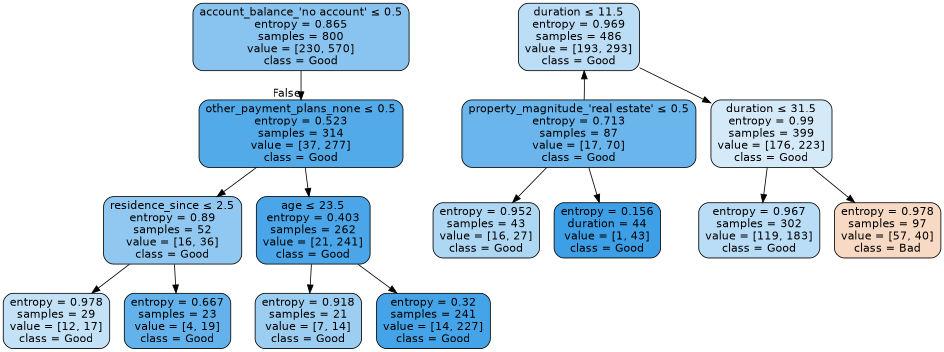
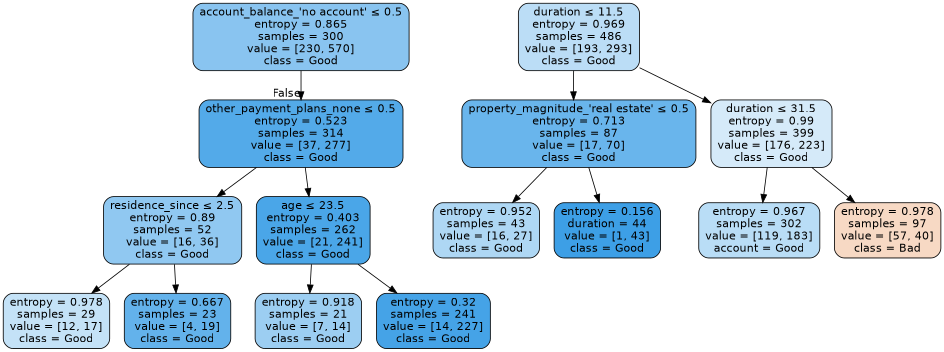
  digraph {
    node [color=black fontname=helvetica shape=box style="filled, rounded"]
    edge [fontname=helvetica]
-   n1 [fillcolor="#399de598" label=<account_balance_'no account' &le; 0.5<br/>entropy = 0.865<br/>samples = 800<br/>value = [230, 570]<br/>class = Good>]
+   n1 [fillcolor="#399de598" label=<account_balance_'no account' &le; 0.5<br/>entropy = 0.865<br/>samples = 300<br/>value = [230, 570]<br/>class = Good>]
    n2 [fillcolor="#399de5dd" label=<other_payment_plans_none &le; 0.5<br/>entropy = 0.523<br/>samples = 314<br/>value = [37, 277]<br/>class = Good>]
    n3 [fillcolor="#399de557" label=<duration &le; 11.5<br/>entropy = 0.969<br/>samples = 486<br/>value = [193, 293]<br/>class = Good>]
    n4 [fillcolor="#399de5c1" label=<property_magnitude_'real estate' &le; 0.5<br/>entropy = 0.713<br/>samples = 87<br/>value = [17, 70]<br/>class = Good>]
    n5 [fillcolor="#399de536" label=<duration &le; 31.5<br/>entropy = 0.99<br/>samples = 399<br/>value = [176, 223]<br/>class = Good>]
    n6 [fillcolor="#399de58e" label=<residence_since &le; 2.5<br/>entropy = 0.89<br/>samples = 52<br/>value = [16, 36]<br/>class = Good>]
    n7 [fillcolor="#399de5e9" label=<age &le; 23.5<br/>entropy = 0.403<br/>samples = 262<br/>value = [21, 241]<br/>class = Good>]
    n8 [fillcolor="#399de568" label=<entropy = 0.952<br/>samples = 43<br/>value = [16, 27]<br/>class = Good>]
    n9 [fillcolor="#399de5f9" label=<entropy = 0.156<br/>duration = 44<br/>value = [1, 43]<br/>class = Good>]
-   n10 [fillcolor="#399de559" label=<entropy = 0.967<br/>samples = 302<br/>value = [119, 183]<br/>class = Good>]
+   n10 [fillcolor="#399de559" label=<entropy = 0.967<br/>samples = 302<br/>value = [119, 183]<br/>account = Good>]
    n11 [fillcolor="#e581394c" label=<entropy = 0.978<br/>samples = 97<br/>value = [57, 40]<br/>class = Bad>]
    n12 [fillcolor="#399de54b" label=<entropy = 0.978<br/>samples = 29<br/>value = [12, 17]<br/>class = Good>]
    n13 [fillcolor="#399de5c9" label=<entropy = 0.667<br/>samples = 23<br/>value = [4, 19]<br/>class = Good>]
    n14 [fillcolor="#399de57f" label=<entropy = 0.918<br/>samples = 21<br/>value = [7, 14]<br/>class = Good>]
    n15 [fillcolor="#399de5ef" label=<entropy = 0.32<br/>samples = 241<br/>value = [14, 227]<br/>class = Good>]
    n1 -> n2 [headlabel=False labelangle=-45 labeldistance=2.5]
    n2 -> n6
    n2 -> n7
-   n4 -> n3
+   n3 -> n4
    n3 -> n5
    n4 -> n8
    n4 -> n9
    n5 -> n10
    n5 -> n11
    n6 -> n12
    n6 -> n13
    n7 -> n14
    n7 -> n15
  }
